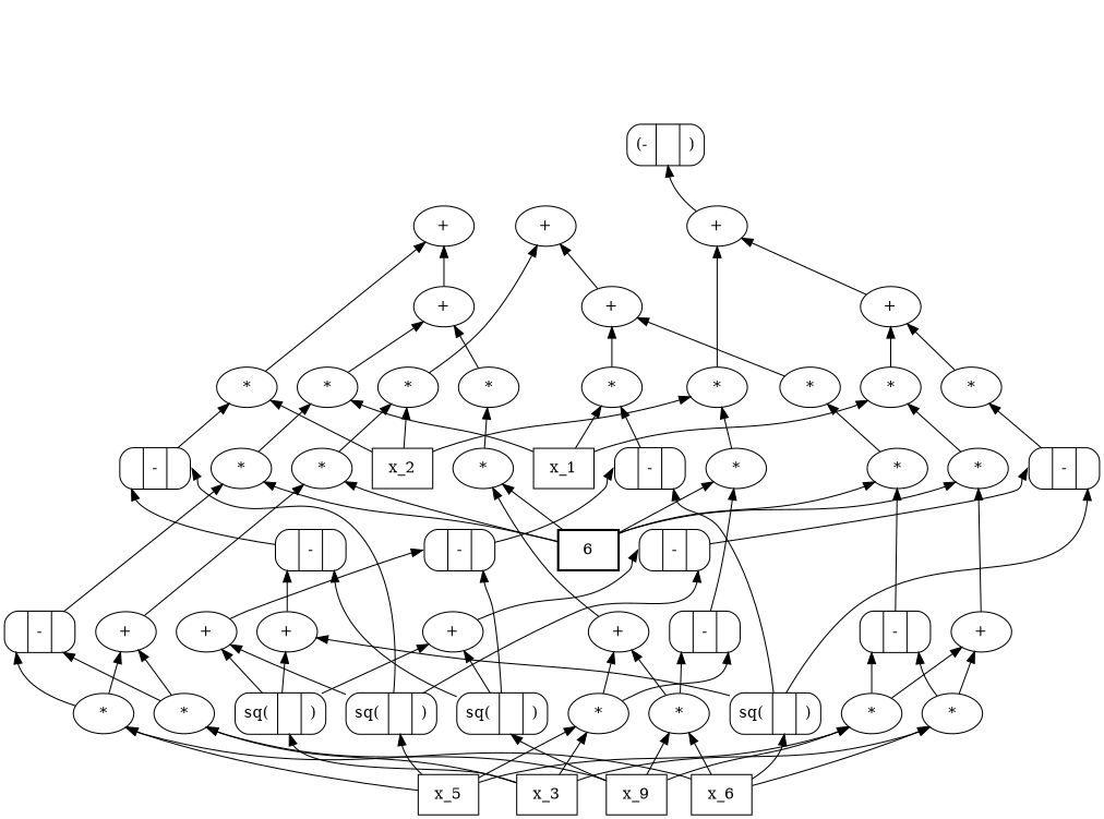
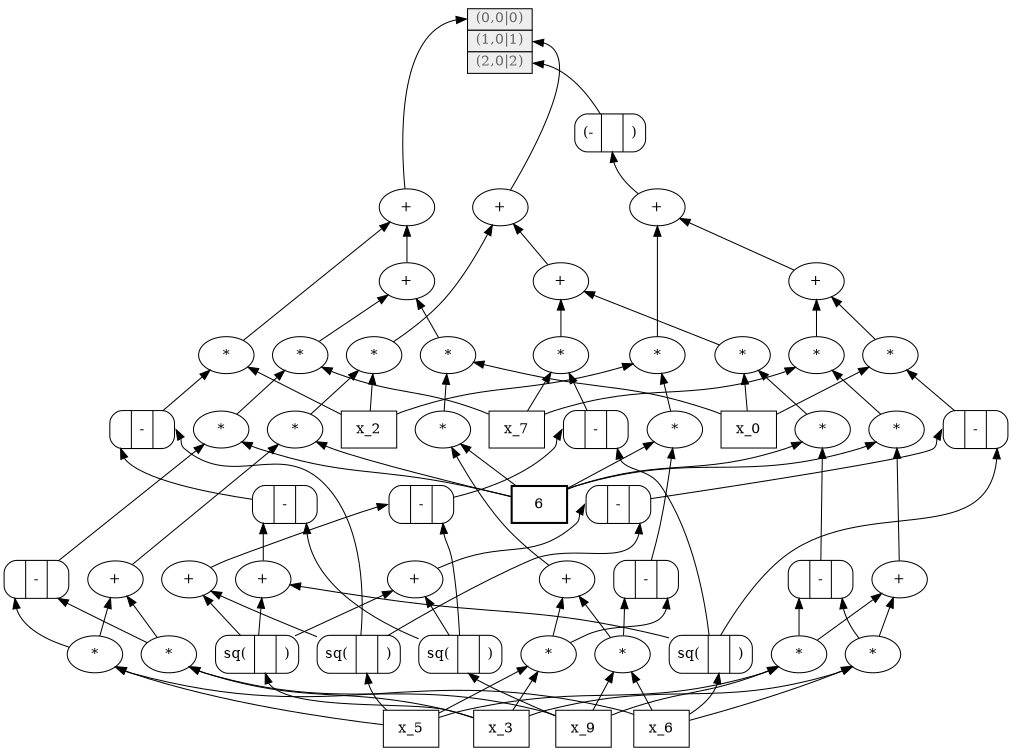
  digraph {
    rankdir=BT
    node [shape=oval]
    n1 [label="+"]
+   n2 [label=<<TABLE BORDER="0" CELLBORDER="1" CELLSPACING="0"><TR><TD PORT='f0' BGCOLOR='#eeeeee'> <font color='#666666'>(0,0|0)</font> </TD></TR><TR><TD PORT='f1' BGCOLOR='#eeeeee'> <font color='#666666'>(1,0|1)</font> </TD></TR><TR><TD PORT='f2' BGCOLOR='#eeeeee'> <font color='#666666'>(2,0|2)</font> </TD></TR></TABLE>> shape=plaintext]
    n3 [label="+"]
    n4 [label="(-| <f0> | )" shape=Mrecord]
    n5 [label=" <f0> | - | <f1> " shape=Mrecord]
    n6 [label=" <f0> | - | <f1> " shape=Mrecord]
    n7 [label="*"]
    n8 [label="+"]
    n9 [label="sq(| <f0> | )" shape=Mrecord]
    n10 [label=" <f0> | - | <f1> " shape=Mrecord]
    n11 [label="+"]
    n12 [label=" <f0> | - | <f1> " shape=Mrecord]
    n13 [label=" <f0> | - | <f1> " shape=Mrecord]
    n14 [label=x_9 shape=box style=solid]
    n15 [label="*"]
    n16 [label="*"]
    n17 [label="*"]
    n18 [label="+"]
    n19 [label=" <f0> | - | <f1> " shape=Mrecord]
    n20 [label="+"]
    n21 [label=" <f0> | - | <f1> " shape=Mrecord]
    n22 [label="+"]
    n23 [label=" <f0> | - | <f1> " shape=Mrecord]
    n24 [label=x_5 shape=box style=solid]
    n25 [label="*"]
    n26 [label="*"]
    n27 [label="sq(| <f0> | )" shape=Mrecord]
    n28 [label="+"]
    n29 [label="*"]
    n30 [label="*"]
    n31 [label=x_3 shape=box style=solid]
    n32 [label="sq(| <f0> | )" shape=Mrecord]
    n33 [label="*"]
    n34 [label="*"]
    n35 [label="*"]
    n36 [label="+"]
    n37 [label="+"]
    n38 [label="*"]
    n39 [label=x_6 shape=box style=solid]
    n40 [label="sq(| <f0> | )" shape=Mrecord]
    n41 [label=" <f0> | - | <f1> " shape=Mrecord]
    n42 [label="*"]
    n43 [label="+"]
+   n44 [label=x_0 shape=box style=solid]
    n45 [label="*"]
    n46 [label="*"]
    n47 [label="+"]
    n48 [label="*"]
-   n49 [label=x_1 shape=box style=solid]
+   n49 [label=x_7 shape=box style=solid]
    n50 [label="*"]
    n51 [label="*"]
    n52 [label=6 shape=box style=bold]
    n53 [label="*"]
    n54 [label="*"]
    n55 [label="*"]
    n56 [label=x_2 shape=box style=solid]
+   n1 -> n2 [headport=f0]
+   n3 -> n2 [headport=f1]
+   n4 -> n2 [headport=f2]
    n5 -> n6 [headport=f0]
    n6 -> n7
    n7 -> n1
    n8 -> n5 [headport=f0]
    n9 -> n5 [headport=f1]
    n9 -> n10 [headport=f1]
    n9 -> n11
    n10 -> n12 [headport=f0]
    n11 -> n13 [headport=f0]
    n12 -> n51
    n13 -> n41 [headport=f0]
    n14 -> n9 [headport=f0]
    n14 -> n15
    n14 -> n16
    n14 -> n17
    n15 -> n18
    n15 -> n19 [headport=f0]
    n16 -> n20
    n16 -> n21 [headport=f1]
    n17 -> n22
    n17 -> n23 [headport=f0]
    n18 -> n34
    n19 -> n35
    n20 -> n54
    n21 -> n53
    n22 -> n29
    n23 -> n30
    n24 -> n15
    n24 -> n25
    n24 -> n26
    n24 -> n27 [headport=f0]
    n25 -> n22
    n25 -> n23 [headport=f1]
    n26 -> n20
    n26 -> n21 [headport=f0]
    n27 -> n6 [headport=f1]
    n27 -> n13 [headport=f1]
    n27 -> n28
    n28 -> n10 [headport=f0]
    n29 -> n42
    n30 -> n38
    n31 -> n16
    n31 -> n25
    n31 -> n32 [headport=f0]
    n31 -> n33
    n32 -> n8
    n32 -> n11
    n32 -> n28
    n33 -> n18
    n33 -> n19 [headport=f1]
    n34 -> n48
    n35 -> n45
    n36 -> n4 [headport=f0]
    n37 -> n36
    n38 -> n36
    n39 -> n17
    n39 -> n26
    n39 -> n33
    n39 -> n40 [headport=f0]
    n40 -> n8
    n40 -> n12 [headport=f1]
    n40 -> n41 [headport=f1]
    n41 -> n46
    n42 -> n43
    n43 -> n1
+   n44 -> n42
+   n44 -> n45
+   n44 -> n46
    n45 -> n47
    n46 -> n37
    n47 -> n3
    n48 -> n37
    n49 -> n48
    n49 -> n50
    n49 -> n51
    n50 -> n43
    n51 -> n47
    n52 -> n29
    n52 -> n30
    n52 -> n34
    n52 -> n35
    n52 -> n53
    n52 -> n54
    n53 -> n50
    n54 -> n55
    n55 -> n3
    n56 -> n7
    n56 -> n38
    n56 -> n55
  }
